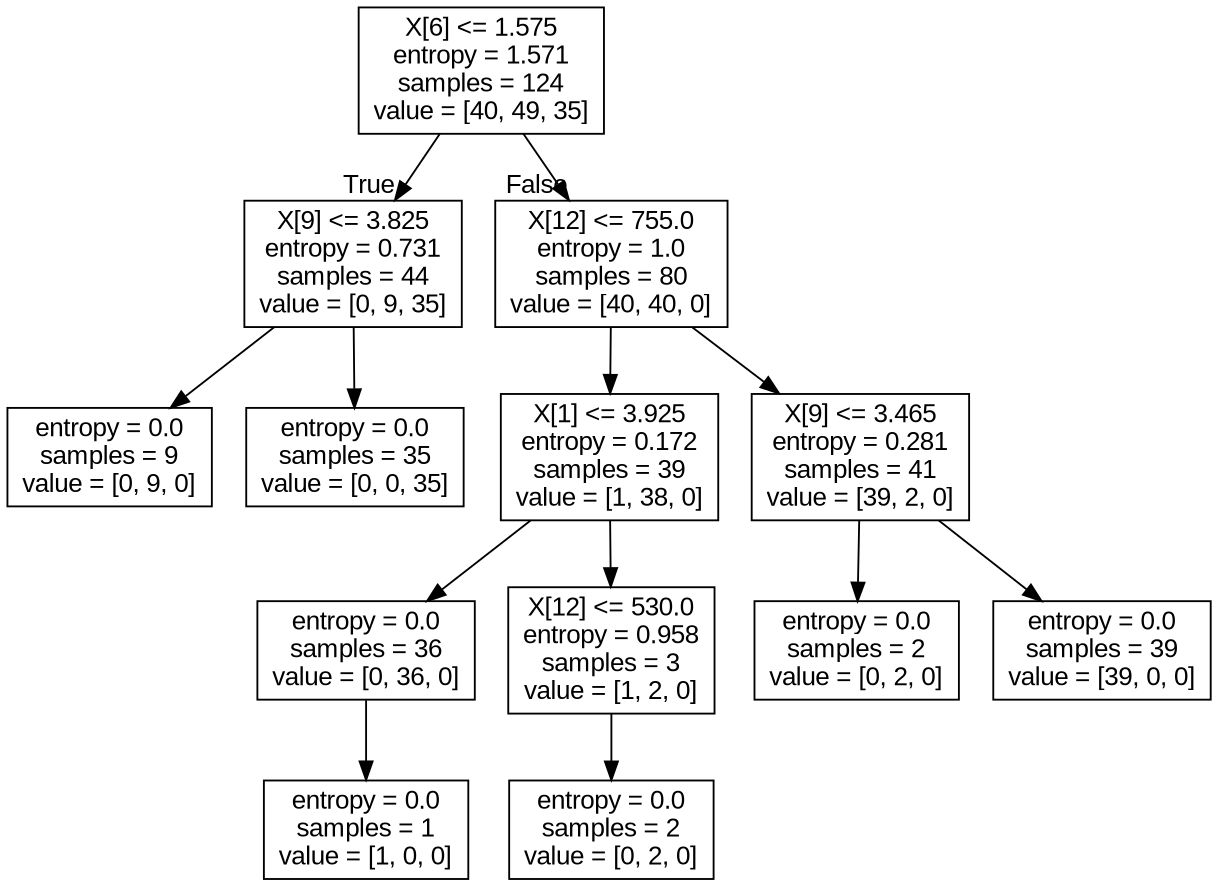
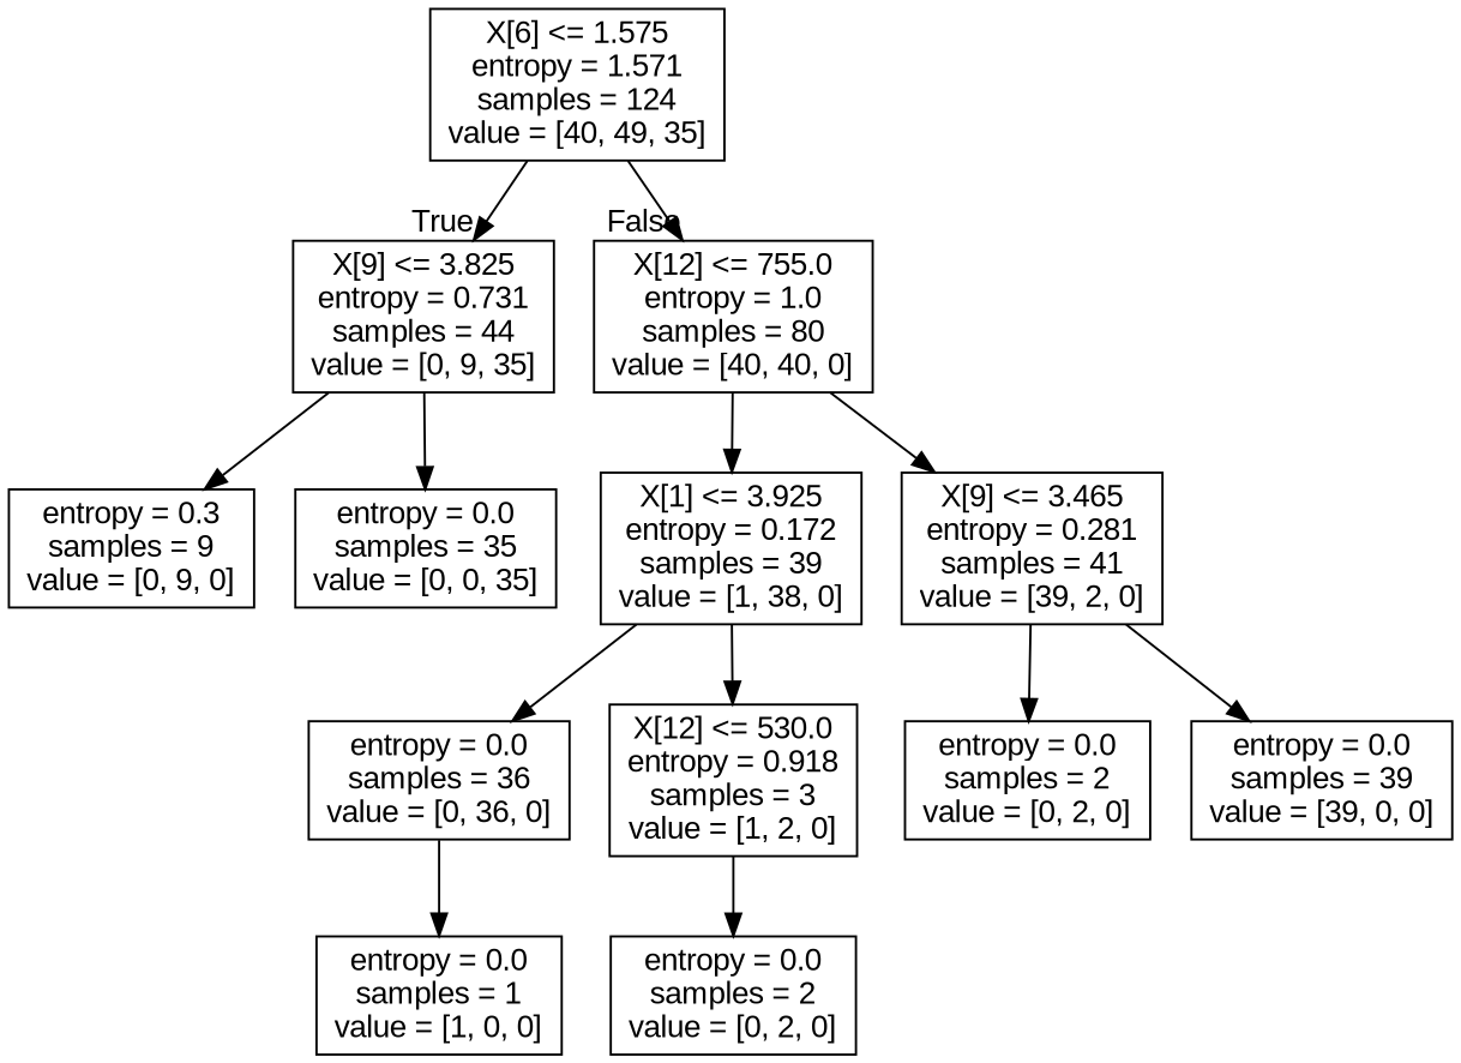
  digraph {
    fontname="Liberation Sans"
    node [fontname="Liberation Sans" shape=box]
    edge [fontname="Liberation Sans"]
    n1 [label="X[6] <= 1.575\nentropy = 1.571\nsamples = 124\nvalue = [40, 49, 35]"]
    n2 [label="X[9] <= 3.825\nentropy = 0.731\nsamples = 44\nvalue = [0, 9, 35]"]
    n3 [label="X[12] <= 755.0\nentropy = 1.0\nsamples = 80\nvalue = [40, 40, 0]"]
-   n4 [label="entropy = 0.0\nsamples = 9\nvalue = [0, 9, 0]"]
+   n4 [label="entropy = 0.3\nsamples = 9\nvalue = [0, 9, 0]"]
    n5 [label="entropy = 0.0\nsamples = 35\nvalue = [0, 0, 35]"]
    n6 [label="X[1] <= 3.925\nentropy = 0.172\nsamples = 39\nvalue = [1, 38, 0]"]
    n7 [label="X[9] <= 3.465\nentropy = 0.281\nsamples = 41\nvalue = [39, 2, 0]"]
    n8 [label="entropy = 0.0\nsamples = 36\nvalue = [0, 36, 0]"]
-   n9 [label="X[12] <= 530.0\nentropy = 0.958\nsamples = 3\nvalue = [1, 2, 0]"]
+   n9 [label="X[12] <= 530.0\nentropy = 0.918\nsamples = 3\nvalue = [1, 2, 0]"]
    n10 [label="entropy = 0.0\nsamples = 2\nvalue = [0, 2, 0]"]
    n11 [label="entropy = 0.0\nsamples = 39\nvalue = [39, 0, 0]"]
    n12 [label="entropy = 0.0\nsamples = 1\nvalue = [1, 0, 0]"]
    n13 [label="entropy = 0.0\nsamples = 2\nvalue = [0, 2, 0]"]
    n1 -> n2 [headlabel=True labelangle=45 labeldistance=2.5]
    n1 -> n3 [headlabel=False labelangle=-45 labeldistance=2.5]
    n2 -> n4
    n2 -> n5
    n3 -> n6
    n3 -> n7
    n6 -> n8
    n6 -> n9
    n7 -> n10
    n7 -> n11
    n8 -> n12
    n9 -> n13
  }
